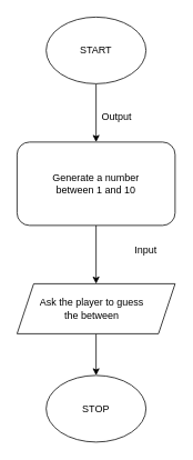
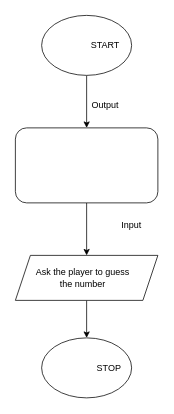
  <mxCell id="0" />
  <mxCell id="1" parent="0" />
  <mxCell id="2" style="edgeStyle=orthogonalEdgeStyle;curved=0;rounded=1;sketch=0;orthogonalLoop=1;jettySize=auto;html=1;" edge="1" parent="1" source="3" target="5"><mxGeometry relative="1" as="geometry" /></mxCell>
  <mxCell id="3" value="" style="ellipse;whiteSpace=wrap;html=1;" vertex="1" parent="1"><mxGeometry x="55" y="20" width="120" height="80" as="geometry" /></mxCell>
  <mxCell id="4" style="edgeStyle=orthogonalEdgeStyle;curved=0;rounded=1;sketch=0;orthogonalLoop=1;jettySize=auto;html=1;entryX=0.5;entryY=0;entryDx=0;entryDy=0;" edge="1" parent="1" source="5" target="7"><mxGeometry relative="1" as="geometry" /></mxCell>
  <mxCell id="5" value="" style="rounded=1;whiteSpace=wrap;html=1;" vertex="1" parent="1"><mxGeometry x="20" y="170" width="190" height="100" as="geometry" /></mxCell>
  <mxCell id="6" style="edgeStyle=orthogonalEdgeStyle;curved=0;rounded=1;sketch=0;orthogonalLoop=1;jettySize=auto;html=1;" edge="1" parent="1" source="7" target="8"><mxGeometry relative="1" as="geometry" /></mxCell>
  <mxCell id="7" value="" style="shape=parallelogram;perimeter=parallelogramPerimeter;whiteSpace=wrap;html=1;fixedSize=1;" vertex="1" parent="1"><mxGeometry x="20" y="340" width="190" height="60" as="geometry" /></mxCell>
  <mxCell id="8" value="" style="ellipse;whiteSpace=wrap;html=1;" vertex="1" parent="1"><mxGeometry x="55" y="450" width="120" height="80" as="geometry" /></mxCell>
- <mxCell id="9" value="START" style="text;html=1;strokeColor=none;fillColor=none;align=center;verticalAlign=middle;whiteSpace=wrap;rounded=0;sketch=0;" vertex="1" parent="1"><mxGeometry x="95" y="50" width="40" height="20" as="geometry" /></mxCell>
- <mxCell id="10" value="Generate a number between 1 and 10" style="text;html=1;strokeColor=none;fillColor=none;align=center;verticalAlign=middle;whiteSpace=wrap;rounded=0;sketch=0;" vertex="1" parent="1"><mxGeometry x="40" y="190" width="150" height="60" as="geometry" /></mxCell>
- <mxCell id="11" value="Ask the player to guess the between" style="text;html=1;strokeColor=none;fillColor=none;align=center;verticalAlign=middle;whiteSpace=wrap;rounded=0;sketch=0;" vertex="1" parent="1"><mxGeometry x="40" y="350" width="140" height="40" as="geometry" /></mxCell>
- <mxCell id="12" value="STOP" style="text;html=1;strokeColor=none;fillColor=none;align=center;verticalAlign=middle;whiteSpace=wrap;rounded=0;sketch=0;" vertex="1" parent="1"><mxGeometry x="95" y="480" width="40" height="20" as="geometry" /></mxCell>
+ <mxCell id="9" value="START" style="text;html=1;strokeColor=none;fillColor=none;align=center;verticalAlign=middle;whiteSpace=wrap;rounded=0;sketch=0;" vertex="1" parent="1"><mxGeometry x="120" y="50" width="40" height="20" as="geometry" /></mxCell>
+ <mxCell id="11" value="Ask the player to guess the number" style="text;html=1;strokeColor=none;fillColor=none;align=center;verticalAlign=middle;whiteSpace=wrap;rounded=0;sketch=0;" vertex="1" parent="1"><mxGeometry x="40" y="350" width="140" height="40" as="geometry" /></mxCell>
+ <mxCell id="12" value="STOP" style="text;html=1;strokeColor=none;fillColor=none;align=center;verticalAlign=middle;whiteSpace=wrap;rounded=0;sketch=0;" vertex="1" parent="1"><mxGeometry x="125" y="480" width="40" height="20" as="geometry" /></mxCell>
  <mxCell id="13" value="Input" style="text;html=1;strokeColor=none;fillColor=none;align=center;verticalAlign=middle;whiteSpace=wrap;rounded=0;sketch=0;" vertex="1" parent="1"><mxGeometry x="155" y="290" width="40" height="20" as="geometry" /></mxCell>
  <mxCell id="14" value="Output" style="text;html=1;strokeColor=none;fillColor=none;align=center;verticalAlign=middle;whiteSpace=wrap;rounded=0;sketch=0;" vertex="1" parent="1"><mxGeometry x="120" y="130" width="40" height="20" as="geometry" /></mxCell>
